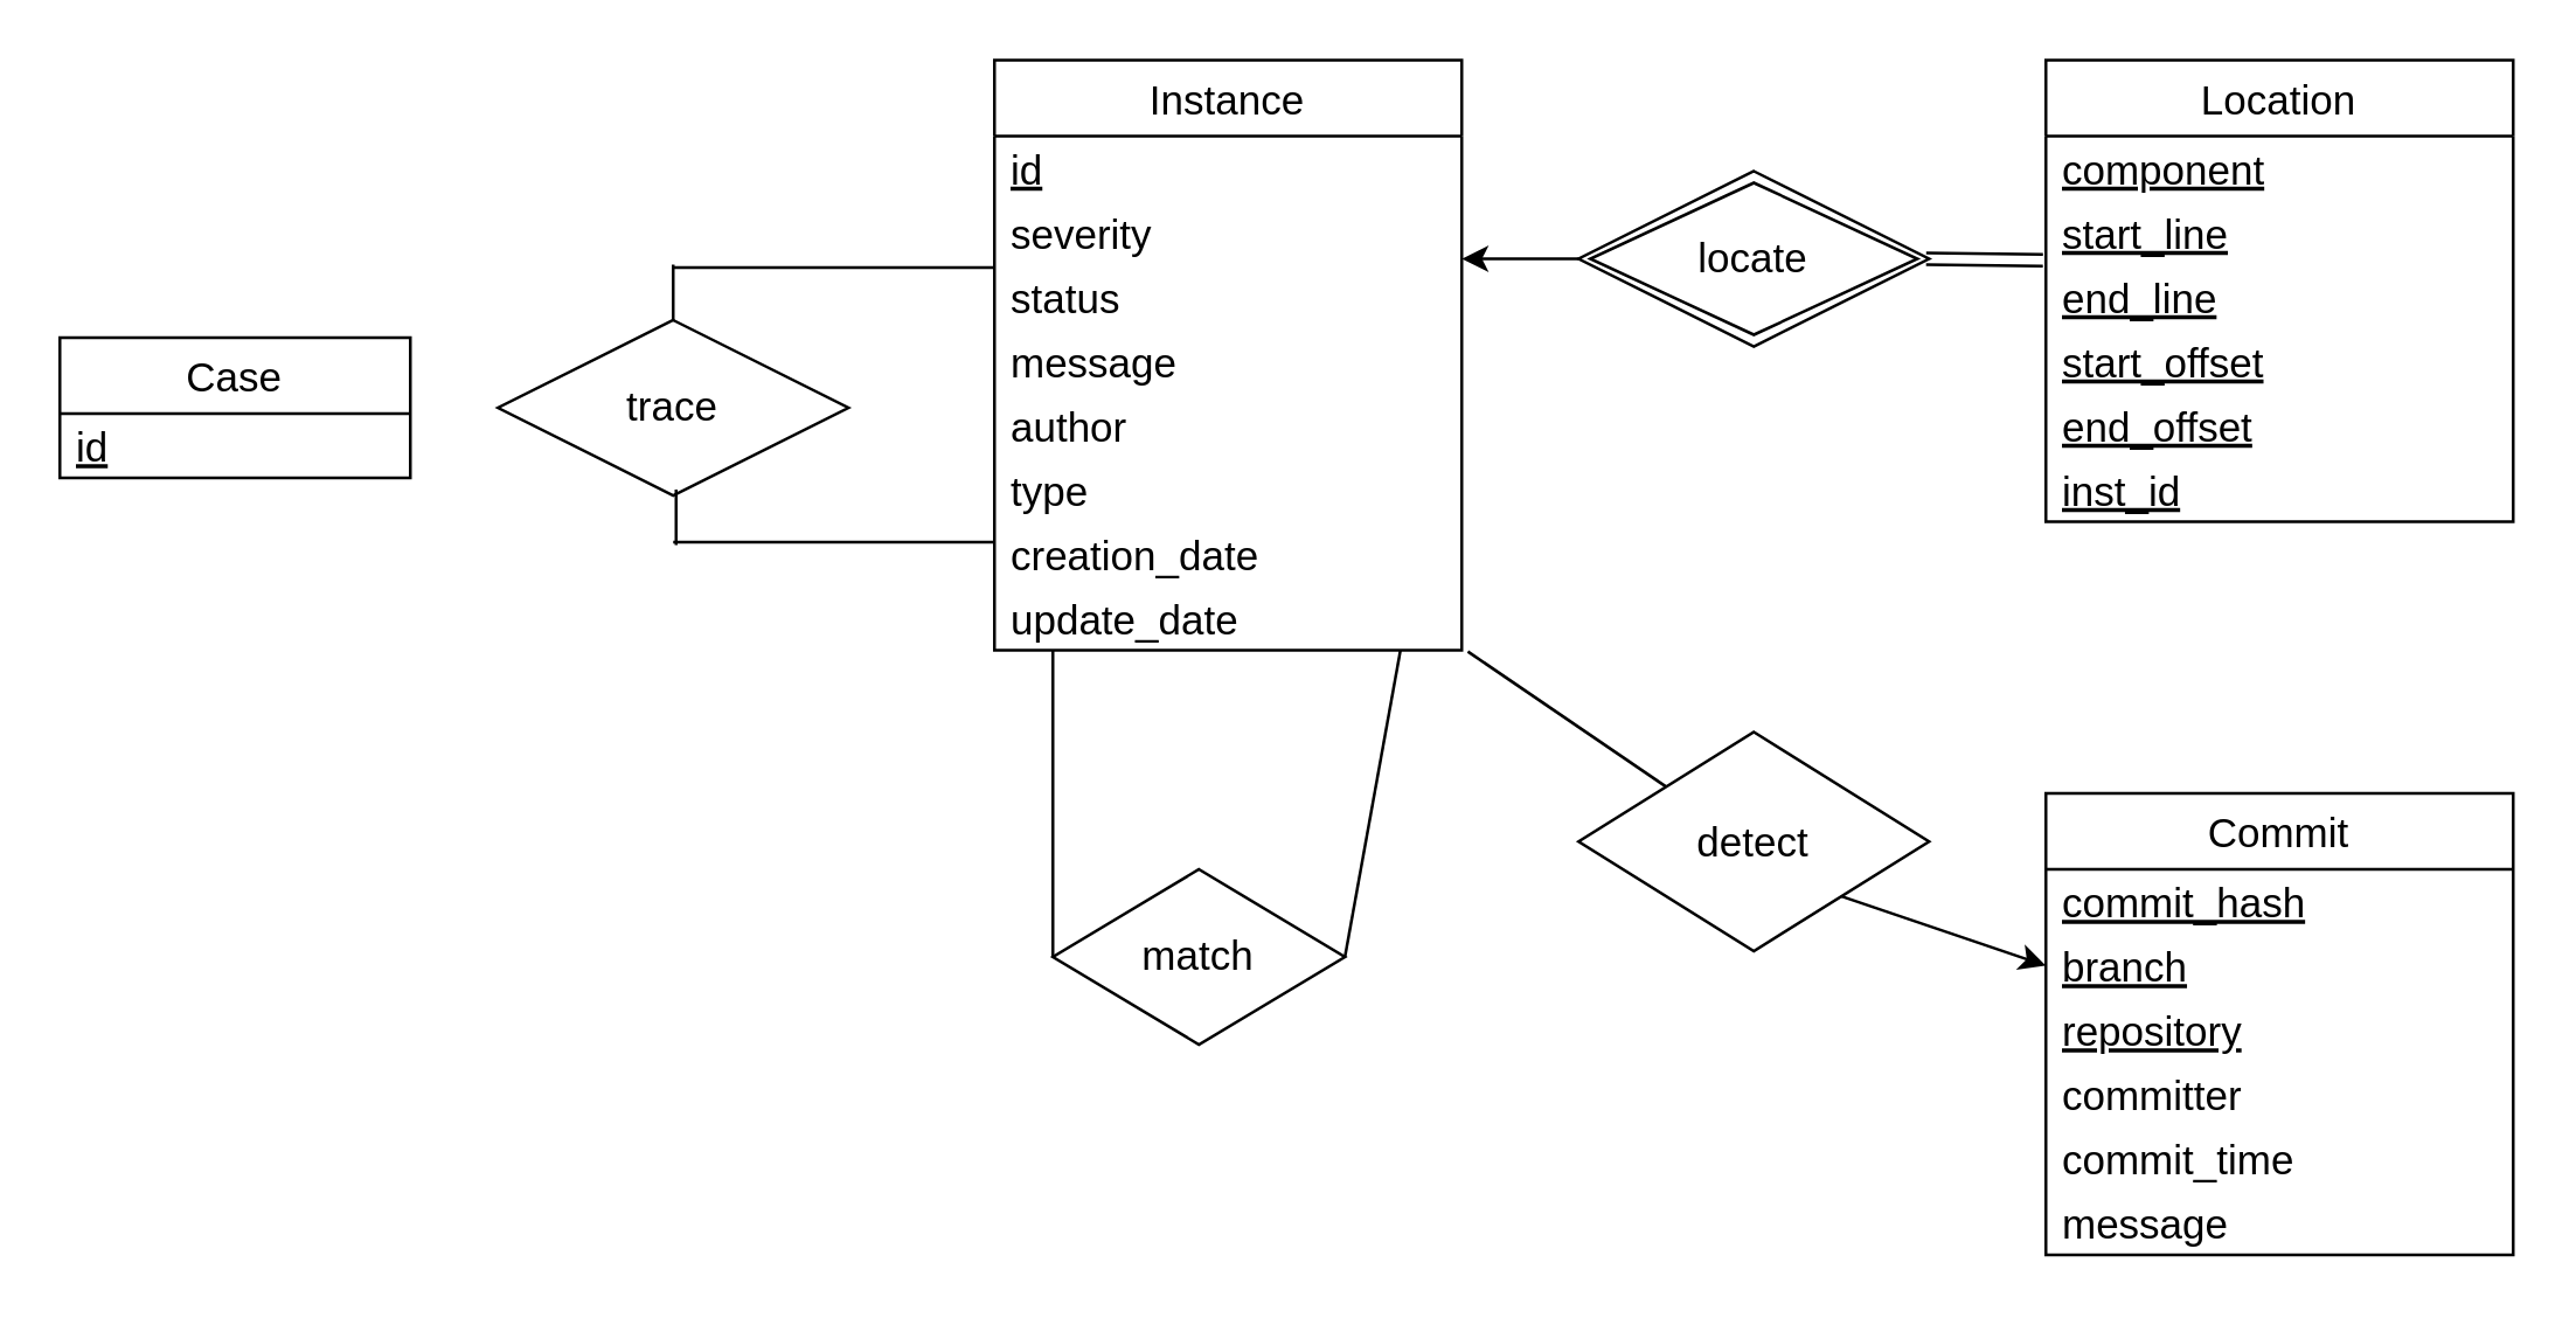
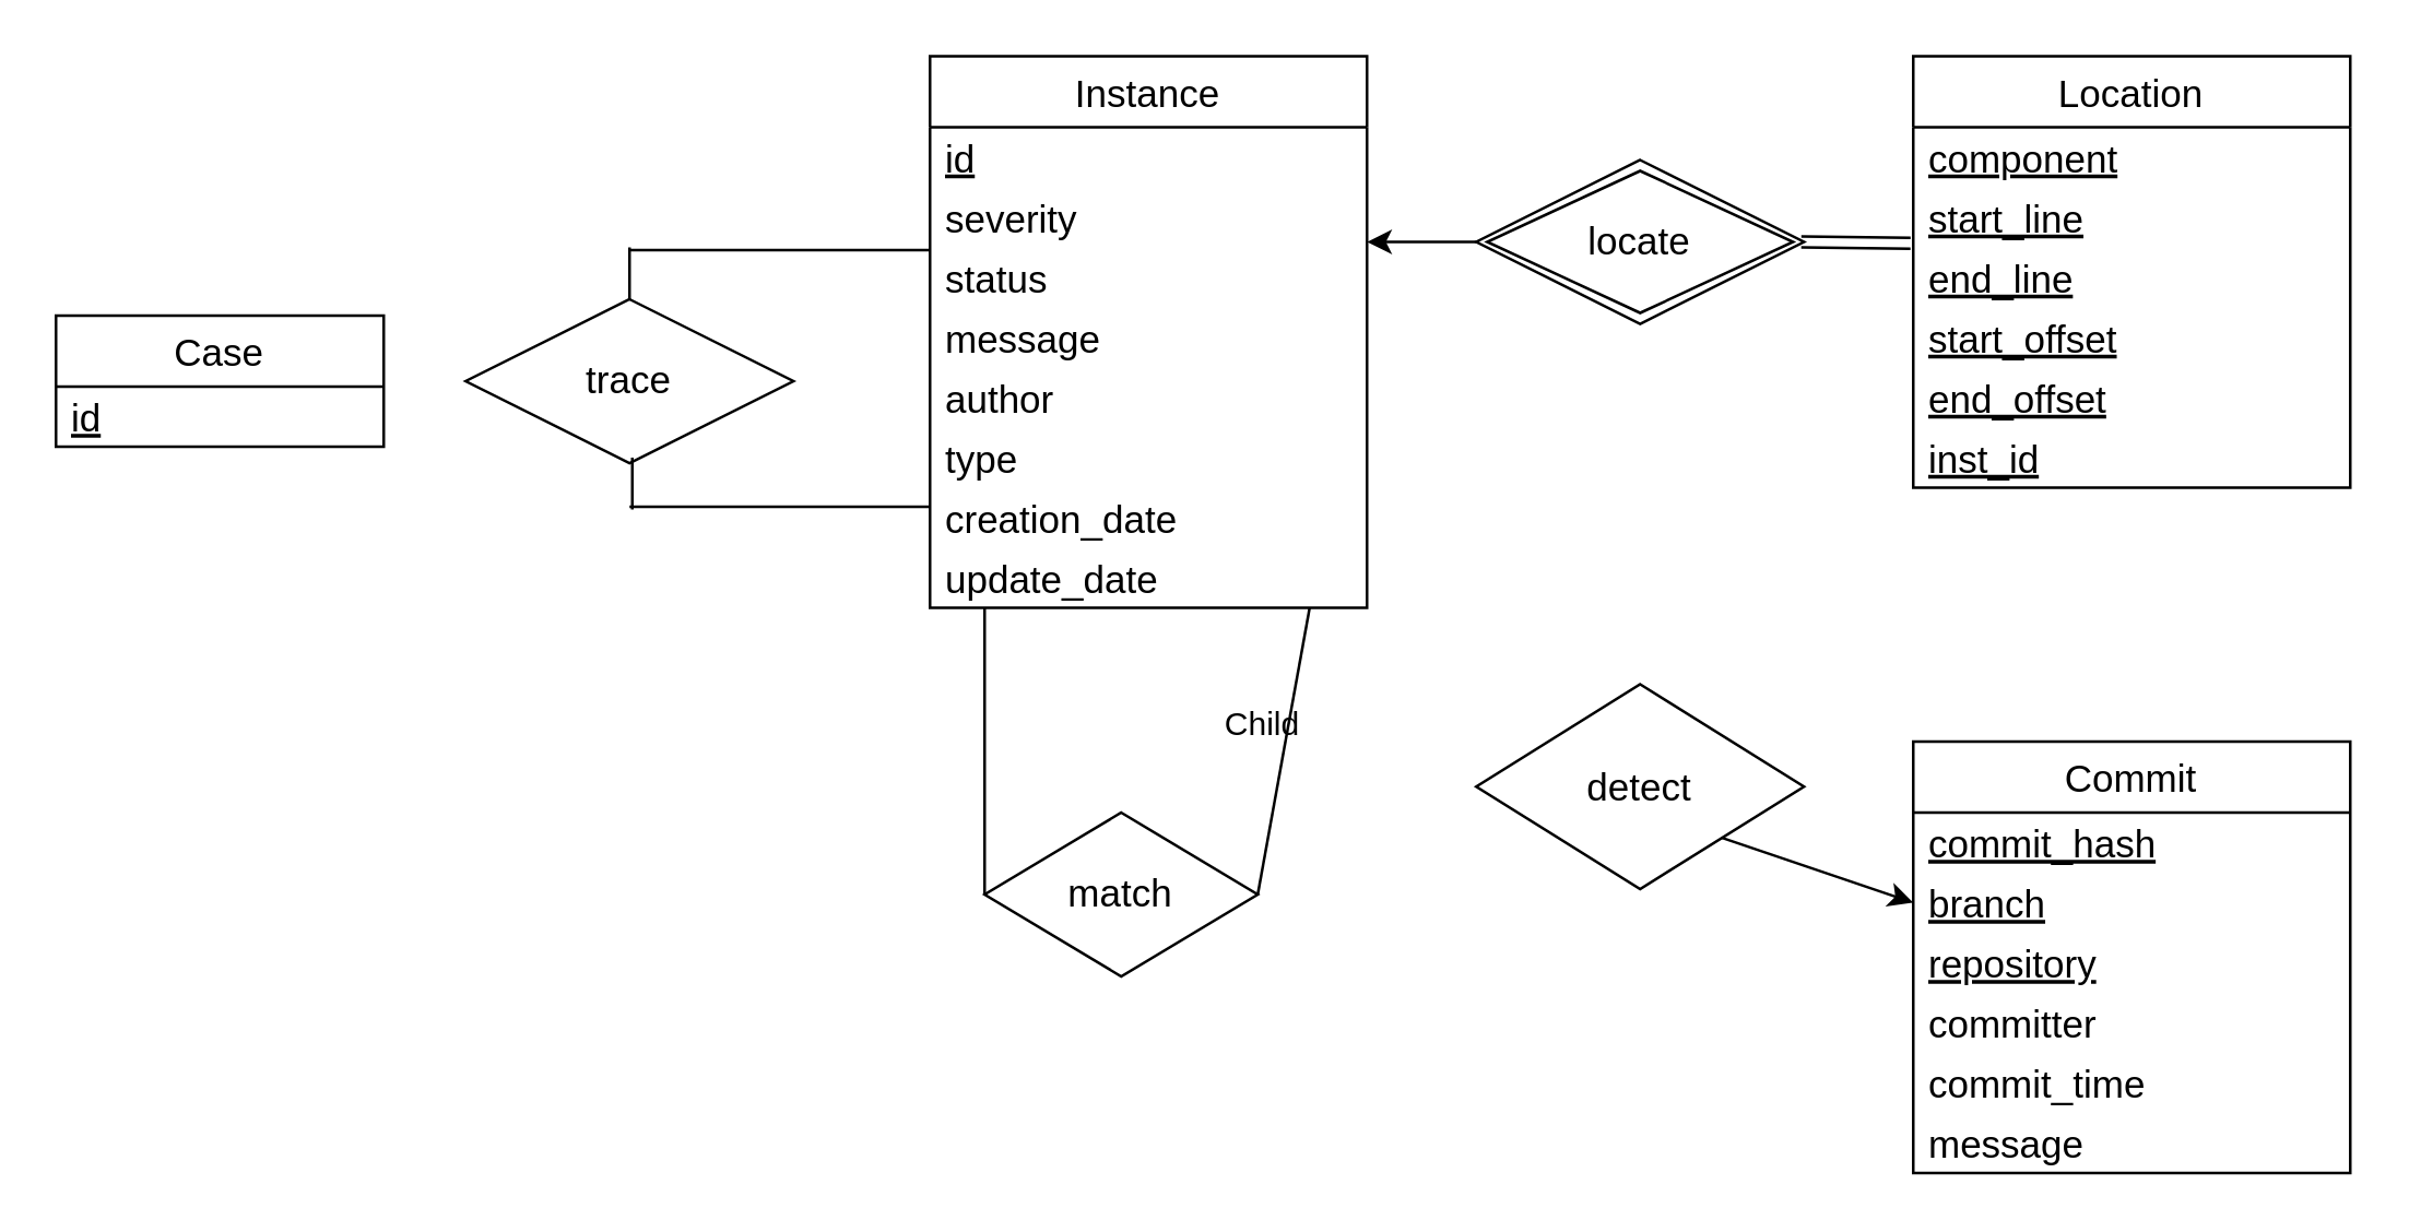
  <mxCell id="0" />
  <mxCell id="1" parent="0" />
  <mxCell id="2" value="Instance" style="swimlane;fontStyle=0;childLayout=stackLayout;horizontal=1;startSize=26;horizontalStack=0;resizeParent=1;resizeParentMax=0;resizeLast=0;collapsible=1;marginBottom=0;align=center;fontSize=14;" parent="1" vertex="1"><mxGeometry x="340" y="20" width="160" height="202" as="geometry" /></mxCell>
  <mxCell id="3" value="id" style="text;strokeColor=none;fillColor=none;spacingLeft=4;spacingRight=4;overflow=hidden;rotatable=0;points=[[0,0.5],[1,0.5]];portConstraint=eastwest;fontSize=14;fontStyle=4;verticalAlign=middle;" parent="2" vertex="1"><mxGeometry y="26" width="160" height="22" as="geometry" /></mxCell>
  <mxCell id="4" value="severity" style="text;strokeColor=none;fillColor=none;spacingLeft=4;spacingRight=4;overflow=hidden;rotatable=0;points=[[0,0.5],[1,0.5]];portConstraint=eastwest;fontSize=14;verticalAlign=middle;" parent="2" vertex="1"><mxGeometry y="48" width="160" height="22" as="geometry" /></mxCell>
  <mxCell id="5" value="status" style="text;strokeColor=none;fillColor=none;spacingLeft=4;spacingRight=4;overflow=hidden;rotatable=0;points=[[0,0.5],[1,0.5]];portConstraint=eastwest;fontSize=14;verticalAlign=middle;" parent="2" vertex="1"><mxGeometry y="70" width="160" height="22" as="geometry" /></mxCell>
  <mxCell id="6" value="message" style="text;strokeColor=none;fillColor=none;spacingLeft=4;spacingRight=4;overflow=hidden;rotatable=0;points=[[0,0.5],[1,0.5]];portConstraint=eastwest;fontSize=14;verticalAlign=middle;" parent="2" vertex="1"><mxGeometry y="92" width="160" height="22" as="geometry" /></mxCell>
  <mxCell id="7" value="author" style="text;strokeColor=none;fillColor=none;spacingLeft=4;spacingRight=4;overflow=hidden;rotatable=0;points=[[0,0.5],[1,0.5]];portConstraint=eastwest;fontSize=14;verticalAlign=middle;" parent="2" vertex="1"><mxGeometry y="114" width="160" height="22" as="geometry" /></mxCell>
  <mxCell id="8" value="type" style="text;strokeColor=none;fillColor=none;spacingLeft=4;spacingRight=4;overflow=hidden;rotatable=0;points=[[0,0.5],[1,0.5]];portConstraint=eastwest;fontSize=14;verticalAlign=middle;" parent="2" vertex="1"><mxGeometry y="136" width="160" height="22" as="geometry" /></mxCell>
  <mxCell id="9" value="creation_date" style="text;strokeColor=none;fillColor=none;spacingLeft=4;spacingRight=4;overflow=hidden;rotatable=0;points=[[0,0.5],[1,0.5]];portConstraint=eastwest;fontSize=14;verticalAlign=middle;" parent="2" vertex="1"><mxGeometry y="158" width="160" height="22" as="geometry" /></mxCell>
  <mxCell id="10" value="update_date" style="text;strokeColor=none;fillColor=none;spacingLeft=4;spacingRight=4;overflow=hidden;rotatable=0;points=[[0,0.5],[1,0.5]];portConstraint=eastwest;fontSize=14;verticalAlign=middle;" parent="2" vertex="1"><mxGeometry y="180" width="160" height="22" as="geometry" /></mxCell>
  <mxCell id="11" value="Location" style="swimlane;fontStyle=0;childLayout=stackLayout;horizontal=1;startSize=26;horizontalStack=0;resizeParent=1;resizeParentMax=0;resizeLast=0;collapsible=1;marginBottom=0;align=center;fontSize=14;" parent="1" vertex="1"><mxGeometry x="700" y="20" width="160" height="158" as="geometry" /></mxCell>
  <mxCell id="12" value="component" style="text;strokeColor=none;fillColor=none;spacingLeft=4;spacingRight=4;overflow=hidden;rotatable=0;points=[[0,0.5],[1,0.5]];portConstraint=eastwest;fontSize=14;fontStyle=4;verticalAlign=middle;" parent="11" vertex="1"><mxGeometry y="26" width="160" height="22" as="geometry" /></mxCell>
  <mxCell id="13" value="start_line" style="text;strokeColor=none;fillColor=none;spacingLeft=4;spacingRight=4;overflow=hidden;rotatable=0;points=[[0,0.5],[1,0.5]];portConstraint=eastwest;fontSize=14;fontStyle=4;verticalAlign=middle;" parent="11" vertex="1"><mxGeometry y="48" width="160" height="22" as="geometry" /></mxCell>
  <mxCell id="14" value="end_line" style="text;strokeColor=none;fillColor=none;spacingLeft=4;spacingRight=4;overflow=hidden;rotatable=0;points=[[0,0.5],[1,0.5]];portConstraint=eastwest;fontSize=14;fontStyle=4;verticalAlign=middle;" parent="11" vertex="1"><mxGeometry y="70" width="160" height="22" as="geometry" /></mxCell>
  <mxCell id="15" value="start_offset" style="text;strokeColor=none;fillColor=none;spacingLeft=4;spacingRight=4;overflow=hidden;rotatable=0;points=[[0,0.5],[1,0.5]];portConstraint=eastwest;fontSize=14;fontStyle=4;verticalAlign=middle;" parent="11" vertex="1"><mxGeometry y="92" width="160" height="22" as="geometry" /></mxCell>
  <mxCell id="16" value="end_offset" style="text;strokeColor=none;fillColor=none;spacingLeft=4;spacingRight=4;overflow=hidden;rotatable=0;points=[[0,0.5],[1,0.5]];portConstraint=eastwest;fontSize=14;fontStyle=4;verticalAlign=middle;" parent="11" vertex="1"><mxGeometry y="114" width="160" height="22" as="geometry" /></mxCell>
  <mxCell id="17" value="inst_id" style="text;strokeColor=none;fillColor=none;spacingLeft=4;spacingRight=4;overflow=hidden;rotatable=0;points=[[0,0.5],[1,0.5]];portConstraint=eastwest;fontSize=14;fontStyle=4;verticalAlign=middle;" parent="11" vertex="1"><mxGeometry y="136" width="160" height="22" as="geometry" /></mxCell>
  <mxCell id="18" style="edgeStyle=none;html=1;exitX=0;exitY=0.5;exitDx=0;exitDy=0;fontSize=14;" parent="1" source="19" edge="1"><mxGeometry relative="1" as="geometry"><mxPoint x="500" y="88" as="targetPoint" /></mxGeometry></mxCell>
  <mxCell id="19" value="locate" style="shape=rhombus;double=1;perimeter=rhombusPerimeter;whiteSpace=wrap;html=1;align=center;fontSize=14;" parent="1" vertex="1"><mxGeometry x="540" y="58" width="120" height="60" as="geometry" /></mxCell>
  <mxCell id="20" value="" style="shape=link;html=1;fontSize=14;" parent="1" edge="1"><mxGeometry width="100" relative="1" as="geometry"><mxPoint x="659" y="88" as="sourcePoint" /><mxPoint x="699" y="88.47" as="targetPoint" /></mxGeometry></mxCell>
  <mxCell id="21" value="Commit" style="swimlane;fontStyle=0;childLayout=stackLayout;horizontal=1;startSize=26;horizontalStack=0;resizeParent=1;resizeParentMax=0;resizeLast=0;collapsible=1;marginBottom=0;align=center;fontSize=14;" parent="1" vertex="1"><mxGeometry x="700" y="271" width="160" height="158" as="geometry" /></mxCell>
  <mxCell id="22" value="commit_hash" style="text;strokeColor=none;fillColor=none;spacingLeft=4;spacingRight=4;overflow=hidden;rotatable=0;points=[[0,0.5],[1,0.5]];portConstraint=eastwest;fontSize=14;verticalAlign=middle;fontStyle=4" parent="21" vertex="1"><mxGeometry y="26" width="160" height="22" as="geometry" /></mxCell>
  <mxCell id="23" value="branch" style="text;strokeColor=none;fillColor=none;spacingLeft=4;spacingRight=4;overflow=hidden;rotatable=0;points=[[0,0.5],[1,0.5]];portConstraint=eastwest;fontSize=14;verticalAlign=middle;fontStyle=4" parent="21" vertex="1"><mxGeometry y="48" width="160" height="22" as="geometry" /></mxCell>
  <mxCell id="24" value="repository" style="text;strokeColor=none;fillColor=none;spacingLeft=4;spacingRight=4;overflow=hidden;rotatable=0;points=[[0,0.5],[1,0.5]];portConstraint=eastwest;fontSize=14;verticalAlign=middle;fontStyle=4" parent="21" vertex="1"><mxGeometry y="70" width="160" height="22" as="geometry" /></mxCell>
  <mxCell id="25" value="committer" style="text;strokeColor=none;fillColor=none;spacingLeft=4;spacingRight=4;overflow=hidden;rotatable=0;points=[[0,0.5],[1,0.5]];portConstraint=eastwest;fontSize=14;verticalAlign=middle;fontStyle=0" parent="21" vertex="1"><mxGeometry y="92" width="160" height="22" as="geometry" /></mxCell>
  <mxCell id="26" value="commit_time" style="text;strokeColor=none;fillColor=none;spacingLeft=4;spacingRight=4;overflow=hidden;rotatable=0;points=[[0,0.5],[1,0.5]];portConstraint=eastwest;fontSize=14;verticalAlign=middle;fontStyle=0" parent="21" vertex="1"><mxGeometry y="114" width="160" height="22" as="geometry" /></mxCell>
  <mxCell id="27" value="message" style="text;strokeColor=none;fillColor=none;spacingLeft=4;spacingRight=4;overflow=hidden;rotatable=0;points=[[0,0.5],[1,0.5]];portConstraint=eastwest;fontSize=14;verticalAlign=middle;fontStyle=0" parent="21" vertex="1"><mxGeometry y="136" width="160" height="22" as="geometry" /></mxCell>
- <mxCell id="28" style="edgeStyle=none;html=1;exitX=0;exitY=0;exitDx=0;exitDy=0;entryX=1.013;entryY=1.021;entryDx=0;entryDy=0;entryPerimeter=0;fontSize=14;endArrow=none;endFill=0;" parent="1" source="30" target="10" edge="1"><mxGeometry relative="1" as="geometry" /></mxCell>
  <mxCell id="29" style="edgeStyle=none;html=1;exitX=1;exitY=1;exitDx=0;exitDy=0;fontSize=14;" parent="1" source="30" edge="1"><mxGeometry relative="1" as="geometry"><mxPoint x="700" y="330" as="targetPoint" /></mxGeometry></mxCell>
  <mxCell id="30" value="detect" style="shape=rhombus;perimeter=rhombusPerimeter;whiteSpace=wrap;html=1;align=center;fontSize=14;" parent="1" vertex="1"><mxGeometry x="540" y="250" width="120" height="75" as="geometry" /></mxCell>
  <mxCell id="31" value="match" style="shape=rhombus;perimeter=rhombusPerimeter;whiteSpace=wrap;html=1;align=center;fontSize=14;" parent="1" vertex="1"><mxGeometry x="360" y="297" width="100" height="60" as="geometry" /></mxCell>
  <mxCell id="32" value="" style="endArrow=none;html=1;rounded=0;fontSize=14;entryX=0;entryY=0.5;entryDx=0;entryDy=0;" parent="1" target="31" edge="1"><mxGeometry relative="1" as="geometry"><mxPoint x="360" y="222" as="sourcePoint" /><mxPoint x="380" y="277" as="targetPoint" /></mxGeometry></mxCell>
  <mxCell id="33" value="" style="endArrow=none;html=1;rounded=0;fontSize=14;exitX=1;exitY=0.5;exitDx=0;exitDy=0;" parent="1" source="31" edge="1"><mxGeometry relative="1" as="geometry"><mxPoint x="530" y="325" as="sourcePoint" /><mxPoint x="479" y="222" as="targetPoint" /></mxGeometry></mxCell>
  <mxCell id="34" value="Case" style="swimlane;fontStyle=0;childLayout=stackLayout;horizontal=1;startSize=26;horizontalStack=0;resizeParent=1;resizeParentMax=0;resizeLast=0;collapsible=1;marginBottom=0;align=center;fontSize=14;" parent="1" vertex="1"><mxGeometry x="20" y="115" width="120" height="48" as="geometry" /></mxCell>
  <mxCell id="35" value="id" style="text;strokeColor=none;fillColor=none;spacingLeft=4;spacingRight=4;overflow=hidden;rotatable=0;points=[[0,0.5],[1,0.5]];portConstraint=eastwest;fontSize=14;verticalAlign=middle;fontStyle=4" parent="34" vertex="1"><mxGeometry y="26" width="120" height="22" as="geometry" /></mxCell>
  <mxCell id="36" value="trace" style="shape=rhombus;perimeter=rhombusPerimeter;whiteSpace=wrap;html=1;align=center;fontSize=14;" parent="1" vertex="1"><mxGeometry x="170" y="109" width="120" height="60" as="geometry" /></mxCell>
  <mxCell id="37" value="" style="endArrow=none;html=1;rounded=0;fontSize=14;entryX=0.5;entryY=0;entryDx=0;entryDy=0;" parent="1" target="36" edge="1"><mxGeometry relative="1" as="geometry"><mxPoint x="230" y="90" as="sourcePoint" /><mxPoint x="250" y="55" as="targetPoint" /></mxGeometry></mxCell>
  <mxCell id="38" style="edgeStyle=none;html=1;fontSize=14;strokeColor=default;endArrow=none;endFill=0;" parent="1" edge="1"><mxGeometry relative="1" as="geometry"><mxPoint x="230" y="91" as="targetPoint" /><mxPoint x="340" y="91" as="sourcePoint" /></mxGeometry></mxCell>
  <mxCell id="39" style="edgeStyle=none;html=1;fontSize=14;strokeColor=default;endArrow=none;endFill=0;" parent="1" edge="1"><mxGeometry relative="1" as="geometry"><mxPoint x="230" y="185" as="targetPoint" /><mxPoint x="340" y="185" as="sourcePoint" /></mxGeometry></mxCell>
  <mxCell id="40" value="" style="endArrow=none;html=1;rounded=0;fontSize=14;entryX=0.5;entryY=0;entryDx=0;entryDy=0;" parent="1" edge="1"><mxGeometry relative="1" as="geometry"><mxPoint x="231" y="167" as="sourcePoint" /><mxPoint x="231" y="186" as="targetPoint" /></mxGeometry></mxCell>
+ <mxCell id="41" value="Child" style="text;html=1;strokeColor=none;fillColor=none;align=center;verticalAlign=middle;whiteSpace=wrap;rounded=0;" vertex="1" parent="1"><mxGeometry x="432" y="250" width="60" height="30" as="geometry" /></mxCell>
